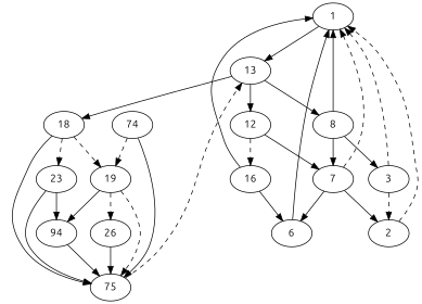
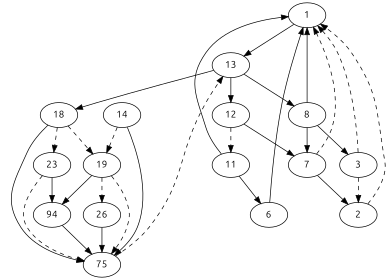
  digraph {
    fontname=Ubuntu
    node [fontname=Ubuntu]
    edge [fontname=Ubuntu style=solid]
    1
    13
    12
    8
    18
-   11 [label=16]
+   11
    7
    3
-   14 [label=74]
+   14
    19
    n11 [label=75]
    23
    2
    6
    n15 [label=26]
    n16 [label=94]
    1 -> 13
    13 -> 12
    13 -> 8
    13 -> 18
    12 -> 11 [style=dashed]
    12 -> 7
    8 -> 1
    8 -> 7
    8 -> 3
    18 -> 19 [style=dashed]
    18 -> n11
    18 -> 23 [style=dashed]
    11 -> 1
    11 -> 6
    7 -> 1 [style=dashed]
    7 -> 2
-   7 -> 6
    3 -> 1 [style=dashed]
    3 -> 2 [style=dashed]
    14 -> 19 [style=dashed]
    14 -> n11
    19 -> n11 [style=dashed]
    19 -> n15 [style=dashed]
    19 -> n16
    n11 -> 13 [style=dashed]
-   23 -> n11
+   23 -> n11 [style=dashed]
    23 -> n16
    2 -> 1 [style=dashed]
    6 -> 1
    n15 -> n11
    n16 -> n11
  }
